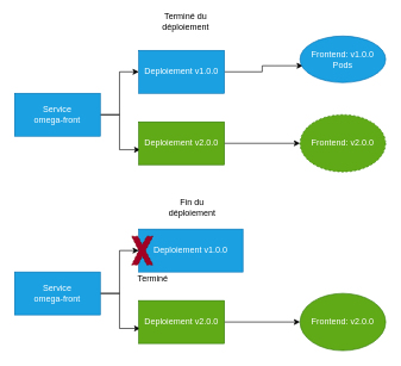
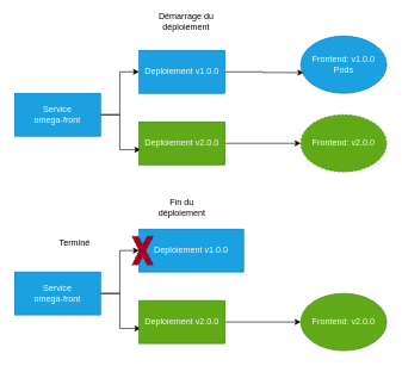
  <mxCell id="0" />
  <mxCell id="1" parent="0" />
  <mxCell id="2" style="edgeStyle=orthogonalEdgeStyle;rounded=0;orthogonalLoop=1;jettySize=auto;html=1;entryX=0;entryY=0.5;entryDx=0;entryDy=0;" edge="1" parent="1" source="4" target="8"><mxGeometry relative="1" as="geometry" /></mxCell>
  <mxCell id="3" style="edgeStyle=orthogonalEdgeStyle;rounded=0;orthogonalLoop=1;jettySize=auto;html=1;entryX=0.017;entryY=0.65;entryDx=0;entryDy=0;entryPerimeter=0;" edge="1" parent="1" source="4" target="6"><mxGeometry relative="1" as="geometry" /></mxCell>
  <mxCell id="4" value="&lt;div&gt;Service&lt;/div&gt;&lt;div&gt;omega-front&lt;br&gt;&lt;/div&gt;" style="rounded=0;whiteSpace=wrap;html=1;fillColor=#1ba1e2;strokeColor=#006EAF;fontColor=#ffffff;" vertex="1" parent="1"><mxGeometry x="20" y="130" width="120" height="60" as="geometry" /></mxCell>
  <mxCell id="5" style="edgeStyle=orthogonalEdgeStyle;rounded=0;orthogonalLoop=1;jettySize=auto;html=1;entryX=0;entryY=0.5;entryDx=0;entryDy=0;" edge="1" parent="1" source="6" target="10"><mxGeometry relative="1" as="geometry" /></mxCell>
  <mxCell id="6" value="Deploiement v2.0.0" style="rounded=0;whiteSpace=wrap;html=1;fillColor=#60a917;strokeColor=#2D7600;fontColor=#ffffff;" vertex="1" parent="1"><mxGeometry x="194" y="170" width="120" height="60" as="geometry" /></mxCell>
  <mxCell id="7" style="edgeStyle=orthogonalEdgeStyle;rounded=0;orthogonalLoop=1;jettySize=auto;html=1;entryX=0.033;entryY=0.638;entryDx=0;entryDy=0;entryPerimeter=0;" edge="1" parent="1" source="8" target="9"><mxGeometry relative="1" as="geometry" /></mxCell>
  <mxCell id="8" value="Deploiement v1.0.0" style="rounded=0;whiteSpace=wrap;html=1;fillColor=#1ba1e2;strokeColor=#006EAF;fontColor=#ffffff;" vertex="1" parent="1"><mxGeometry x="194" y="70" width="120" height="60" as="geometry" /></mxCell>
- <mxCell id="9" value="&lt;div&gt;Frontend: v1.0.0 &lt;/div&gt;&lt;div&gt;Pods&lt;/div&gt;" style="ellipse;whiteSpace=wrap;html=1;fillColor=#1ba1e2;strokeColor=#006EAF;fontColor=#ffffff;" vertex="1" parent="1"><mxGeometry x="420" y="50" width="120" height="65" as="geometry" /></mxCell>
+ <mxCell id="9" value="&lt;div&gt;Frontend: v1.0.0 &lt;/div&gt;&lt;div&gt;Pods&lt;/div&gt;" style="ellipse;whiteSpace=wrap;html=1;fillColor=#1ba1e2;strokeColor=#006EAF;fontColor=#ffffff;" vertex="1" parent="1"><mxGeometry x="420" y="50" width="120" height="80" as="geometry" /></mxCell>
  <mxCell id="10" value="&lt;div&gt;Frontend: v2.0.0 &lt;/div&gt;" style="ellipse;whiteSpace=wrap;html=1;fillColor=#60a917;strokeColor=#2D7600;fontColor=#ffffff;dashed=1;" vertex="1" parent="1"><mxGeometry x="420" y="160" width="120" height="80" as="geometry" /></mxCell>
  <mxCell id="11" style="edgeStyle=orthogonalEdgeStyle;rounded=0;orthogonalLoop=1;jettySize=auto;html=1;entryX=0;entryY=0.5;entryDx=0;entryDy=0;" edge="1" parent="1" source="13" target="16"><mxGeometry relative="1" as="geometry" /></mxCell>
  <mxCell id="12" style="edgeStyle=orthogonalEdgeStyle;rounded=0;orthogonalLoop=1;jettySize=auto;html=1;entryX=0.017;entryY=0.65;entryDx=0;entryDy=0;entryPerimeter=0;" edge="1" parent="1" source="13" target="15"><mxGeometry relative="1" as="geometry" /></mxCell>
  <mxCell id="13" value="&lt;div&gt;Service&lt;/div&gt;&lt;div&gt;omega-front&lt;/div&gt;" style="rounded=0;whiteSpace=wrap;html=1;fillColor=#1ba1e2;strokeColor=#006EAF;fontColor=#ffffff;" vertex="1" parent="1"><mxGeometry x="20" y="380" width="120" height="60" as="geometry" /></mxCell>
  <mxCell id="14" style="edgeStyle=orthogonalEdgeStyle;rounded=0;orthogonalLoop=1;jettySize=auto;html=1;entryX=0;entryY=0.5;entryDx=0;entryDy=0;" edge="1" parent="1" source="15" target="17"><mxGeometry relative="1" as="geometry" /></mxCell>
  <mxCell id="15" value="Deploiement v2.0.0" style="rounded=0;whiteSpace=wrap;html=1;fillColor=#60a917;strokeColor=#2D7600;fontColor=#ffffff;" vertex="1" parent="1"><mxGeometry x="194" y="420" width="120" height="60" as="geometry" /></mxCell>
  <mxCell id="16" value="Deploiement v1.0.0" style="rounded=0;whiteSpace=wrap;html=1;fillColor=#1ba1e2;strokeColor=#006EAF;fontColor=#ffffff;" vertex="1" parent="1"><mxGeometry x="194" y="320" width="146" height="60" as="geometry" /></mxCell>
  <mxCell id="17" value="&lt;div&gt;Frontend: v2.0.0 &lt;/div&gt;" style="ellipse;whiteSpace=wrap;html=1;fillColor=#60a917;strokeColor=#2D7600;fontColor=#ffffff;" vertex="1" parent="1"><mxGeometry x="420" y="410" width="120" height="80" as="geometry" /></mxCell>
- <mxCell id="18" value="Terminé du déploiement" style="text;html=1;strokeColor=none;fillColor=none;align=center;verticalAlign=middle;whiteSpace=wrap;rounded=0;" vertex="1" parent="1"><mxGeometry x="220" y="20" width="80" height="20" as="geometry" /></mxCell>
- <mxCell id="19" value="Fin du déploiement" style="text;html=1;strokeColor=none;fillColor=none;align=center;verticalAlign=middle;whiteSpace=wrap;rounded=0;" vertex="1" parent="1"><mxGeometry x="229" y="280" width="80" height="20" as="geometry" /></mxCell>
- <mxCell id="20" value="Terminé" style="text;html=1;strokeColor=none;fillColor=none;align=center;verticalAlign=middle;whiteSpace=wrap;rounded=0;dashed=1;" vertex="1" parent="1"><mxGeometry x="194" y="380" width="40" height="20" as="geometry" /></mxCell>
+ <mxCell id="18" value="Démarrage du déploiement" style="text;html=1;strokeColor=none;fillColor=none;align=center;verticalAlign=middle;whiteSpace=wrap;rounded=0;" vertex="1" parent="1"><mxGeometry x="220" y="20" width="80" height="20" as="geometry" /></mxCell>
+ <mxCell id="19" value="Fin du déploiement" style="text;html=1;strokeColor=none;fillColor=none;align=center;verticalAlign=middle;whiteSpace=wrap;rounded=0;" vertex="1" parent="1"><mxGeometry x="214" y="280" width="80" height="20" as="geometry" /></mxCell>
+ <mxCell id="20" value="Terminé" style="text;html=1;strokeColor=none;fillColor=none;align=center;verticalAlign=middle;whiteSpace=wrap;rounded=0;dashed=1;" vertex="1" parent="1"><mxGeometry x="84" y="330" width="40" height="20" as="geometry" /></mxCell>
  <mxCell id="21" value="" style="verticalLabelPosition=bottom;verticalAlign=top;html=1;shape=mxgraph.basic.x;dashed=1;fillColor=#a20025;strokeColor=#6F0000;fontColor=#ffffff;" vertex="1" parent="1"><mxGeometry x="184" y="330" width="30" height="40" as="geometry" /></mxCell>
